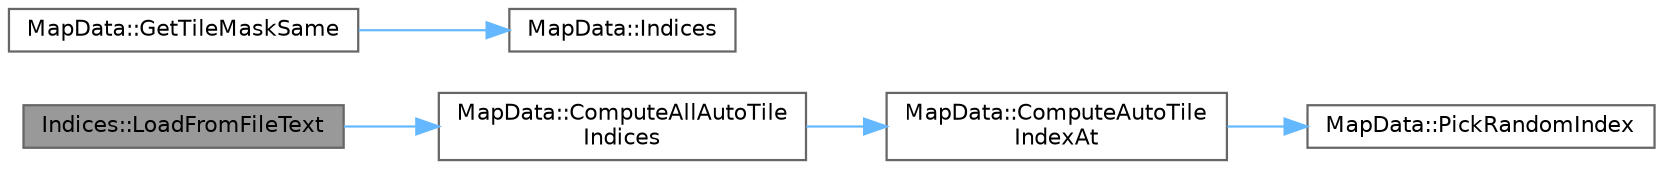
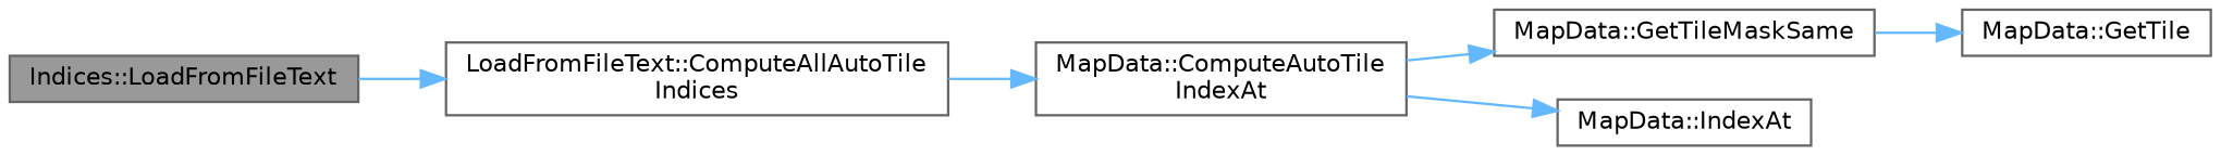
  digraph {
    rankdir=LR
    node [color=grey40 fillcolor=white fontname=Helvetica fontsize=10 shape=box style=filled]
    edge [color=steelblue1 fontname=Helvetica fontsize=10 labelfontname=Helvetica labelfontsize=10 style=solid]
    n1 [color=gray40 fillcolor=grey60 fontcolor=black height=0.2 label="Indices::LoadFromFileText" width=0.4]
-   n2 [height=0.2 label="MapData::ComputeAllAutoTile\lIndices" width=0.4]
+   n2 [height=0.2 label="LoadFromFileText::ComputeAllAutoTile\lIndices" width=0.4]
    n3 [height=0.2 label="MapData::ComputeAutoTile\lIndexAt" width=0.4]
    n4 [height=0.2 label="MapData::GetTileMaskSame" width=0.4]
-   n5 [height=0.2 label="MapData::PickRandomIndex" width=0.4]
-   n6 [height=0.2 label="MapData::Indices" width=0.4]
+   n5 [height=0.2 label="MapData::IndexAt" width=0.4]
+   n6 [height=0.2 label="MapData::GetTile" width=0.4]
    n1 -> n2
    n2 -> n3
+   n3 -> n4
    n3 -> n5
    n4 -> n6
  }
